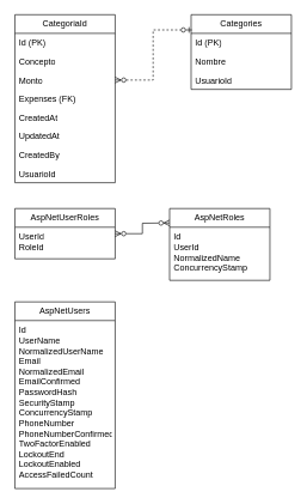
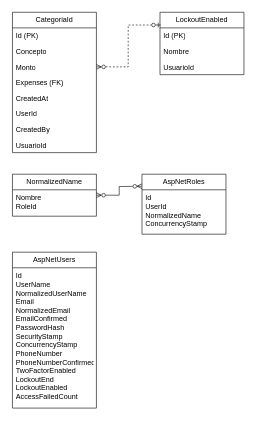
  <mxCell id="0" />
  <mxCell id="1" parent="0" />
- <mxCell id="2" value="AspNetUserRoles" style="swimlane;fontStyle=0;childLayout=stackLayout;horizontal=1;startSize=26;fillColor=none;horizontalStack=0;resizeParent=1;resizeParentMax=0;resizeLast=0;collapsible=1;marginBottom=0;whiteSpace=wrap;html=1;" parent="1" vertex="1"><mxGeometry x="20" y="290" width="140" height="70" as="geometry" /></mxCell>
- <mxCell id="3" value="UserId&lt;br&gt;RoleId" style="text;strokeColor=none;fillColor=none;align=left;verticalAlign=top;spacingLeft=4;spacingRight=4;overflow=hidden;rotatable=0;points=[[0,0.5],[1,0.5]];portConstraint=eastwest;whiteSpace=wrap;html=1;" parent="2" vertex="1"><mxGeometry y="26" width="140" height="44" as="geometry" /></mxCell>
+ <mxCell id="2" value="NormalizedName" style="swimlane;fontStyle=0;childLayout=stackLayout;horizontal=1;startSize=26;fillColor=none;horizontalStack=0;resizeParent=1;resizeParentMax=0;resizeLast=0;collapsible=1;marginBottom=0;whiteSpace=wrap;html=1;" parent="1" vertex="1"><mxGeometry x="20" y="290" width="140" height="70" as="geometry" /></mxCell>
+ <mxCell id="3" value="Nombre&lt;br&gt;RoleId" style="text;strokeColor=none;fillColor=none;align=left;verticalAlign=top;spacingLeft=4;spacingRight=4;overflow=hidden;rotatable=0;points=[[0,0.5],[1,0.5]];portConstraint=eastwest;whiteSpace=wrap;html=1;" parent="2" vertex="1"><mxGeometry y="26" width="140" height="44" as="geometry" /></mxCell>
  <mxCell id="4" value="CategoriaId" style="swimlane;fontStyle=0;childLayout=stackLayout;horizontal=1;startSize=26;fillColor=none;horizontalStack=0;resizeParent=1;resizeParentMax=0;resizeLast=0;collapsible=1;marginBottom=0;whiteSpace=wrap;html=1;" parent="1" vertex="1"><mxGeometry x="20" y="20" width="140" height="234" as="geometry" /></mxCell>
  <mxCell id="5" value="Id (PK)" style="text;strokeColor=none;fillColor=none;align=left;verticalAlign=top;spacingLeft=4;spacingRight=4;overflow=hidden;rotatable=0;points=[[0,0.5],[1,0.5]];portConstraint=eastwest;whiteSpace=wrap;html=1;" parent="4" vertex="1"><mxGeometry y="26" width="140" height="26" as="geometry" /></mxCell>
  <mxCell id="6" value="Concepto" style="text;strokeColor=none;fillColor=none;align=left;verticalAlign=top;spacingLeft=4;spacingRight=4;overflow=hidden;rotatable=0;points=[[0,0.5],[1,0.5]];portConstraint=eastwest;whiteSpace=wrap;html=1;" parent="4" vertex="1"><mxGeometry y="52" width="140" height="26" as="geometry" /></mxCell>
  <mxCell id="7" value="Monto" style="text;strokeColor=none;fillColor=none;align=left;verticalAlign=top;spacingLeft=4;spacingRight=4;overflow=hidden;rotatable=0;points=[[0,0.5],[1,0.5]];portConstraint=eastwest;whiteSpace=wrap;html=1;" parent="4" vertex="1"><mxGeometry y="78" width="140" height="26" as="geometry" /></mxCell>
  <mxCell id="8" value="Expenses (FK)" style="text;strokeColor=none;fillColor=none;align=left;verticalAlign=top;spacingLeft=4;spacingRight=4;overflow=hidden;rotatable=0;points=[[0,0.5],[1,0.5]];portConstraint=eastwest;whiteSpace=wrap;html=1;" parent="4" vertex="1"><mxGeometry y="104" width="140" height="26" as="geometry" /></mxCell>
  <mxCell id="9" value="CreatedAt" style="text;strokeColor=none;fillColor=none;align=left;verticalAlign=top;spacingLeft=4;spacingRight=4;overflow=hidden;rotatable=0;points=[[0,0.5],[1,0.5]];portConstraint=eastwest;whiteSpace=wrap;html=1;" parent="4" vertex="1"><mxGeometry y="130" width="140" height="26" as="geometry" /></mxCell>
- <mxCell id="10" value="UpdatedAt" style="text;strokeColor=none;fillColor=none;align=left;verticalAlign=top;spacingLeft=4;spacingRight=4;overflow=hidden;rotatable=0;points=[[0,0.5],[1,0.5]];portConstraint=eastwest;whiteSpace=wrap;html=1;" parent="4" vertex="1"><mxGeometry y="156" width="140" height="26" as="geometry" /></mxCell>
+ <mxCell id="10" value="UserId" style="text;strokeColor=none;fillColor=none;align=left;verticalAlign=top;spacingLeft=4;spacingRight=4;overflow=hidden;rotatable=0;points=[[0,0.5],[1,0.5]];portConstraint=eastwest;whiteSpace=wrap;html=1;" parent="4" vertex="1"><mxGeometry y="156" width="140" height="26" as="geometry" /></mxCell>
  <mxCell id="11" value="CreatedBy" style="text;strokeColor=none;fillColor=none;align=left;verticalAlign=top;spacingLeft=4;spacingRight=4;overflow=hidden;rotatable=0;points=[[0,0.5],[1,0.5]];portConstraint=eastwest;whiteSpace=wrap;html=1;" parent="4" vertex="1"><mxGeometry y="182" width="140" height="26" as="geometry" /></mxCell>
  <mxCell id="12" value="UsuarioId" style="text;strokeColor=none;fillColor=none;align=left;verticalAlign=top;spacingLeft=4;spacingRight=4;overflow=hidden;rotatable=0;points=[[0,0.5],[1,0.5]];portConstraint=eastwest;whiteSpace=wrap;html=1;" parent="4" vertex="1"><mxGeometry y="208" width="140" height="26" as="geometry" /></mxCell>
- <mxCell id="13" value="Categories" style="swimlane;fontStyle=0;childLayout=stackLayout;horizontal=1;startSize=26;fillColor=none;horizontalStack=0;resizeParent=1;resizeParentMax=0;resizeLast=0;collapsible=1;marginBottom=0;whiteSpace=wrap;html=1;" parent="1" vertex="1"><mxGeometry x="266" y="20" width="140" height="104" as="geometry" /></mxCell>
+ <mxCell id="13" value="LockoutEnabled" style="swimlane;fontStyle=0;childLayout=stackLayout;horizontal=1;startSize=26;fillColor=none;horizontalStack=0;resizeParent=1;resizeParentMax=0;resizeLast=0;collapsible=1;marginBottom=0;whiteSpace=wrap;html=1;" parent="1" vertex="1"><mxGeometry x="266" y="20" width="140" height="104" as="geometry" /></mxCell>
  <mxCell id="14" value="Id (PK)" style="text;strokeColor=none;fillColor=none;align=left;verticalAlign=top;spacingLeft=4;spacingRight=4;overflow=hidden;rotatable=0;points=[[0,0.5],[1,0.5]];portConstraint=eastwest;whiteSpace=wrap;html=1;" parent="13" vertex="1"><mxGeometry y="26" width="140" height="26" as="geometry" /></mxCell>
  <mxCell id="15" value="Nombre" style="text;strokeColor=none;fillColor=none;align=left;verticalAlign=top;spacingLeft=4;spacingRight=4;overflow=hidden;rotatable=0;points=[[0,0.5],[1,0.5]];portConstraint=eastwest;whiteSpace=wrap;html=1;" parent="13" vertex="1"><mxGeometry y="52" width="140" height="26" as="geometry" /></mxCell>
  <mxCell id="16" value="UsuarioId" style="text;strokeColor=none;fillColor=none;align=left;verticalAlign=top;spacingLeft=4;spacingRight=4;overflow=hidden;rotatable=0;points=[[0,0.5],[1,0.5]];portConstraint=eastwest;whiteSpace=wrap;html=1;" parent="13" vertex="1"><mxGeometry y="78" width="140" height="26" as="geometry" /></mxCell>
  <mxCell id="17" value="AspNetRoles" style="swimlane;fontStyle=0;childLayout=stackLayout;horizontal=1;startSize=26;fillColor=none;horizontalStack=0;resizeParent=1;resizeParentMax=0;resizeLast=0;collapsible=1;marginBottom=0;whiteSpace=wrap;html=1;" parent="1" vertex="1"><mxGeometry x="236" y="290" width="140" height="100" as="geometry" /></mxCell>
  <mxCell id="18" value="Id&lt;br&gt;UserId&lt;br&gt;NormalizedName&lt;br&gt;ConcurrencyStamp" style="text;strokeColor=none;fillColor=none;align=left;verticalAlign=top;spacingLeft=4;spacingRight=4;overflow=hidden;rotatable=0;points=[[0,0.5],[1,0.5]];portConstraint=eastwest;whiteSpace=wrap;html=1;" parent="17" vertex="1"><mxGeometry y="26" width="140" height="74" as="geometry" /></mxCell>
  <mxCell id="19" value="AspNetUsers" style="swimlane;fontStyle=0;childLayout=stackLayout;horizontal=1;startSize=26;fillColor=none;horizontalStack=0;resizeParent=1;resizeParentMax=0;resizeLast=0;collapsible=1;marginBottom=0;whiteSpace=wrap;html=1;" parent="1" vertex="1"><mxGeometry x="20" y="420" width="140" height="260" as="geometry" /></mxCell>
  <mxCell id="20" value="Id&lt;br&gt;UserName&lt;br&gt;NormalizedUserName&lt;br&gt;Email&lt;br&gt;NormalizedEmail&lt;br&gt;EmailConfirmed&lt;br&gt;PasswordHash&lt;br&gt;SecurityStamp&lt;br&gt;ConcurrencyStamp&lt;br&gt;PhoneNumber&lt;br&gt;PhoneNumberConfirmed&lt;br&gt;TwoFactorEnabled&lt;br&gt;LockoutEnd&lt;br&gt;LockoutEnabled&lt;br&gt;AccessFailedCount" style="text;strokeColor=none;fillColor=none;align=left;verticalAlign=top;spacingLeft=4;spacingRight=4;overflow=hidden;rotatable=0;points=[[0,0.5],[1,0.5]];portConstraint=eastwest;whiteSpace=wrap;html=1;" parent="19" vertex="1"><mxGeometry y="26" width="140" height="234" as="geometry" /></mxCell>
  <mxCell id="21" style="edgeStyle=orthogonalEdgeStyle;rounded=0;orthogonalLoop=1;jettySize=auto;html=1;entryX=0.008;entryY=0.204;entryDx=0;entryDy=0;entryPerimeter=0;startArrow=ERzeroToMany;startFill=0;endArrow=ERzeroToOne;endFill=0;dashed=1;" parent="1" source="7" target="13" edge="1"><mxGeometry relative="1" as="geometry" /></mxCell>
  <mxCell id="22" style="edgeStyle=orthogonalEdgeStyle;rounded=0;orthogonalLoop=1;jettySize=auto;html=1;endArrow=ERzeroToMany;endFill=0;startArrow=ERzeroToMany;startFill=0;" parent="1" source="2" edge="1"><mxGeometry relative="1" as="geometry"><mxPoint x="236" y="310" as="targetPoint" /></mxGeometry></mxCell>
